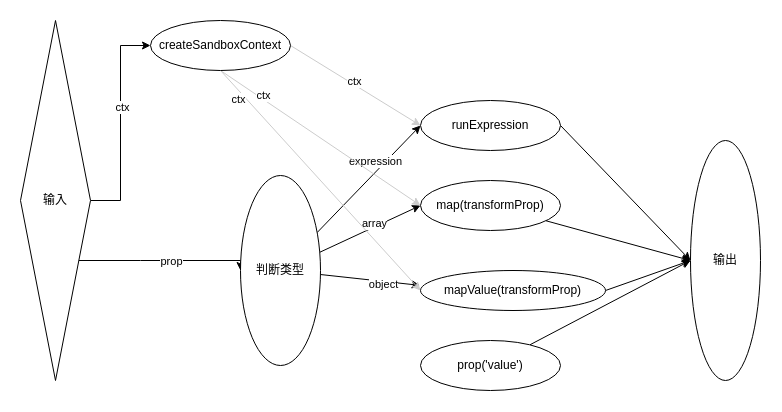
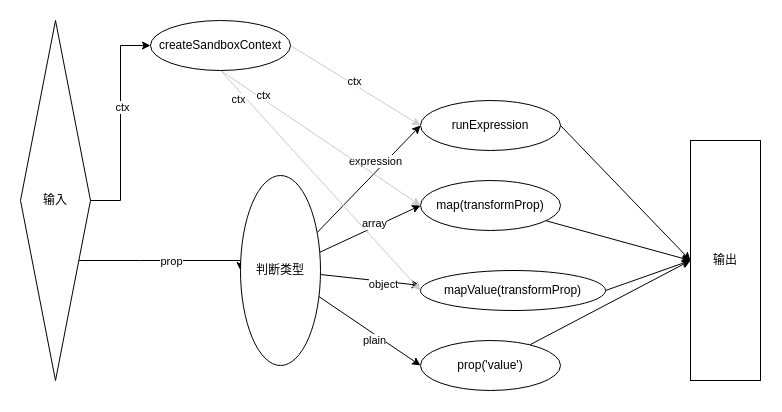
  <mxCell id="0" />
  <mxCell id="1" parent="0" />
  <mxCell id="2" style="edgeStyle=orthogonalEdgeStyle;rounded=0;orthogonalLoop=1;jettySize=auto;html=1;entryX=0;entryY=0.5;entryDx=0;entryDy=0;" parent="1" source="6" target="15" edge="1"><mxGeometry relative="1" as="geometry"><Array as="points"><mxPoint x="140" y="260" /><mxPoint x="140" y="260" /></Array></mxGeometry></mxCell>
  <mxCell id="3" value="prop" style="edgeLabel;html=1;align=center;verticalAlign=middle;resizable=0;points=[];" parent="2" vertex="1" connectable="0"><mxGeometry x="0.23" y="-3" relative="1" as="geometry"><mxPoint x="-14" y="-3" as="offset" /></mxGeometry></mxCell>
  <mxCell id="4" style="edgeStyle=orthogonalEdgeStyle;shape=connector;rounded=0;orthogonalLoop=1;jettySize=auto;html=1;entryX=0;entryY=0.5;entryDx=0;entryDy=0;labelBackgroundColor=default;strokeColor=default;fontFamily=Helvetica;fontSize=11;fontColor=default;endArrow=classic;" edge="1" parent="1" source="6" target="31"><mxGeometry relative="1" as="geometry"><mxPoint x="130.85" y="52.98" as="targetPoint" /></mxGeometry></mxCell>
  <mxCell id="5" value="ctx" style="edgeLabel;html=1;align=center;verticalAlign=middle;resizable=0;points=[];fontSize=11;fontFamily=Helvetica;fontColor=default;" vertex="1" connectable="0" parent="4"><mxGeometry x="0.15" y="-1" relative="1" as="geometry"><mxPoint as="offset" /></mxGeometry></mxCell>
  <mxCell id="6" value="输入" style="rhombus;html=1;dashed=0;whiteSpace=wrap;" parent="1" vertex="1"><mxGeometry x="20" y="20" width="70" height="360" as="geometry" /></mxCell>
  <mxCell id="7" style="rounded=0;orthogonalLoop=1;jettySize=auto;html=1;entryX=-0.002;entryY=0.372;entryDx=0;entryDy=0;entryPerimeter=0;" parent="1" source="15" target="23" edge="1"><mxGeometry relative="1" as="geometry" /></mxCell>
  <mxCell id="8" value="object" style="edgeLabel;html=1;align=center;verticalAlign=middle;resizable=0;points=[];fontSize=11;fontFamily=Helvetica;fontColor=default;" parent="7" vertex="1" connectable="0"><mxGeometry x="0.26" y="-3" relative="1" as="geometry"><mxPoint as="offset" /></mxGeometry></mxCell>
+ <mxCell id="9" style="rounded=0;orthogonalLoop=1;jettySize=auto;html=1;entryX=0;entryY=0.5;entryDx=0;entryDy=0;" parent="1" source="15" target="17" edge="1"><mxGeometry relative="1" as="geometry" /></mxCell>
+ <mxCell id="10" value="plain" style="edgeLabel;html=1;align=center;verticalAlign=middle;resizable=0;points=[];fontSize=11;fontFamily=Helvetica;fontColor=default;" vertex="1" connectable="0" parent="9"><mxGeometry x="0.146" y="-5" relative="1" as="geometry"><mxPoint as="offset" /></mxGeometry></mxCell>
  <mxCell id="11" style="edgeStyle=none;shape=connector;rounded=0;orthogonalLoop=1;jettySize=auto;html=1;entryX=0;entryY=0.5;entryDx=0;entryDy=0;labelBackgroundColor=default;strokeColor=default;fontFamily=Helvetica;fontSize=11;fontColor=default;endArrow=classic;" parent="1" source="15" target="19" edge="1"><mxGeometry relative="1" as="geometry" /></mxCell>
  <mxCell id="12" value="array" style="edgeLabel;html=1;align=center;verticalAlign=middle;resizable=0;points=[];fontSize=11;fontFamily=Helvetica;fontColor=default;" parent="11" vertex="1" connectable="0"><mxGeometry x="0.429" y="1" relative="1" as="geometry"><mxPoint x="-17" y="5" as="offset" /></mxGeometry></mxCell>
  <mxCell id="13" style="edgeStyle=none;shape=connector;rounded=0;orthogonalLoop=1;jettySize=auto;html=1;entryX=0;entryY=0.5;entryDx=0;entryDy=0;labelBackgroundColor=default;strokeColor=default;fontFamily=Helvetica;fontSize=11;fontColor=default;endArrow=classic;" parent="1" source="15" target="21" edge="1"><mxGeometry relative="1" as="geometry" /></mxCell>
  <mxCell id="14" value="expression" style="edgeLabel;html=1;align=center;verticalAlign=middle;resizable=0;points=[];fontSize=11;fontFamily=Helvetica;fontColor=default;" parent="13" vertex="1" connectable="0"><mxGeometry x="0.324" y="2" relative="1" as="geometry"><mxPoint x="-9" as="offset" /></mxGeometry></mxCell>
  <mxCell id="15" value="判断类型" style="shape=ellipse;html=1;dashed=0;whiteSpace=wrap;perimeter=ellipsePerimeter;" parent="1" vertex="1"><mxGeometry x="240" y="175" width="80" height="190" as="geometry" /></mxCell>
  <mxCell id="16" style="edgeStyle=none;shape=connector;rounded=0;orthogonalLoop=1;jettySize=auto;html=1;entryX=0;entryY=0.5;entryDx=0;entryDy=0;labelBackgroundColor=default;strokeColor=default;fontFamily=Helvetica;fontSize=11;fontColor=default;endArrow=classic;" parent="1" source="17" target="24" edge="1"><mxGeometry relative="1" as="geometry" /></mxCell>
  <mxCell id="17" value="&lt;div&gt;prop('value')&lt;/div&gt;" style="shape=ellipse;html=1;dashed=0;whiteSpace=wrap;perimeter=ellipsePerimeter;" parent="1" vertex="1"><mxGeometry x="420" y="340" width="140" height="50" as="geometry" /></mxCell>
  <mxCell id="18" style="edgeStyle=none;shape=connector;rounded=0;orthogonalLoop=1;jettySize=auto;html=1;entryX=0;entryY=0.5;entryDx=0;entryDy=0;labelBackgroundColor=default;strokeColor=default;fontFamily=Helvetica;fontSize=11;fontColor=default;endArrow=classic;" parent="1" source="19" target="24" edge="1"><mxGeometry relative="1" as="geometry" /></mxCell>
  <mxCell id="19" value="map(transformProp)" style="shape=ellipse;html=1;dashed=0;whiteSpace=wrap;perimeter=ellipsePerimeter;" parent="1" vertex="1"><mxGeometry x="420" y="180" width="140" height="50" as="geometry" /></mxCell>
  <mxCell id="20" style="edgeStyle=none;shape=connector;rounded=0;orthogonalLoop=1;jettySize=auto;html=1;entryX=0;entryY=0.5;entryDx=0;entryDy=0;labelBackgroundColor=default;strokeColor=default;fontFamily=Helvetica;fontSize=11;fontColor=default;endArrow=classic;exitX=1;exitY=0.5;exitDx=0;exitDy=0;" parent="1" source="21" target="24" edge="1"><mxGeometry relative="1" as="geometry" /></mxCell>
  <mxCell id="21" value="runExpression" style="shape=ellipse;html=1;dashed=0;whiteSpace=wrap;perimeter=ellipsePerimeter;" parent="1" vertex="1"><mxGeometry x="420" y="100" width="140" height="50" as="geometry" /></mxCell>
  <mxCell id="22" style="edgeStyle=none;shape=connector;rounded=0;orthogonalLoop=1;jettySize=auto;html=1;entryX=0;entryY=0.5;entryDx=0;entryDy=0;labelBackgroundColor=default;strokeColor=default;fontFamily=Helvetica;fontSize=11;fontColor=default;endArrow=classic;exitX=1;exitY=0.5;exitDx=0;exitDy=0;" parent="1" source="23" target="24" edge="1"><mxGeometry relative="1" as="geometry" /></mxCell>
  <mxCell id="23" value="mapValue(transformProp)" style="shape=ellipse;html=1;dashed=0;whiteSpace=wrap;perimeter=ellipsePerimeter;" parent="1" vertex="1"><mxGeometry x="420" y="270" width="185" height="40" as="geometry" /></mxCell>
- <mxCell id="24" value="输出" style="ellipse;html=1;dashed=0;whiteSpace=wrap;" parent="1" vertex="1"><mxGeometry x="690" y="140" width="70" height="240" as="geometry" /></mxCell>
+ <mxCell id="24" value="输出" style="html=1;dashed=0;whiteSpace=wrap;" parent="1" vertex="1"><mxGeometry x="690" y="140" width="70" height="240" as="geometry" /></mxCell>
  <mxCell id="25" style="edgeStyle=none;shape=connector;rounded=0;orthogonalLoop=1;jettySize=auto;html=1;entryX=0;entryY=0.5;entryDx=0;entryDy=0;labelBackgroundColor=default;strokeColor=#CCCCCC;fontFamily=Helvetica;fontSize=11;fontColor=default;endArrow=classic;exitX=1;exitY=0.5;exitDx=0;exitDy=0;" parent="1" source="31" target="21" edge="1"><mxGeometry relative="1" as="geometry"><mxPoint x="300" y="60" as="sourcePoint" /></mxGeometry></mxCell>
  <mxCell id="26" value="ctx" style="edgeLabel;html=1;align=center;verticalAlign=middle;resizable=0;points=[];fontSize=11;fontFamily=Helvetica;fontColor=default;" parent="25" vertex="1" connectable="0"><mxGeometry x="0.216" y="1" relative="1" as="geometry"><mxPoint x="-16" y="-12" as="offset" /></mxGeometry></mxCell>
  <mxCell id="27" style="edgeStyle=none;shape=connector;rounded=0;orthogonalLoop=1;jettySize=auto;html=1;entryX=0;entryY=0.5;entryDx=0;entryDy=0;labelBackgroundColor=default;strokeColor=#CCCCCC;fontFamily=Helvetica;fontSize=11;fontColor=default;endArrow=classic;exitX=0.5;exitY=1;exitDx=0;exitDy=0;" edge="1" parent="1" source="31" target="19"><mxGeometry relative="1" as="geometry"><mxPoint x="257.414" y="90" as="sourcePoint" /></mxGeometry></mxCell>
  <mxCell id="28" value="ctx" style="edgeLabel;html=1;align=center;verticalAlign=middle;resizable=0;points=[];fontSize=11;fontFamily=Helvetica;fontColor=default;" vertex="1" connectable="0" parent="27"><mxGeometry x="-0.596" y="3" relative="1" as="geometry"><mxPoint as="offset" /></mxGeometry></mxCell>
  <mxCell id="29" style="edgeStyle=none;shape=connector;rounded=0;orthogonalLoop=1;jettySize=auto;html=1;entryX=0;entryY=0.5;entryDx=0;entryDy=0;labelBackgroundColor=default;strokeColor=#CCCCCC;fontFamily=Helvetica;fontSize=11;fontColor=default;endArrow=classic;exitX=0.5;exitY=1;exitDx=0;exitDy=0;" edge="1" parent="1" source="31" target="23"><mxGeometry relative="1" as="geometry"><mxPoint x="241.17" y="90" as="sourcePoint" /></mxGeometry></mxCell>
  <mxCell id="30" value="ctx" style="edgeLabel;html=1;align=center;verticalAlign=middle;resizable=0;points=[];fontSize=11;fontFamily=Helvetica;fontColor=default;" vertex="1" connectable="0" parent="29"><mxGeometry x="-0.775" y="-6" relative="1" as="geometry"><mxPoint as="offset" /></mxGeometry></mxCell>
  <mxCell id="31" value="createSandboxContext" style="shape=ellipse;html=1;dashed=0;whiteSpace=wrap;perimeter=ellipsePerimeter;" vertex="1" parent="1"><mxGeometry x="150" y="20" width="140" height="50" as="geometry" /></mxCell>
